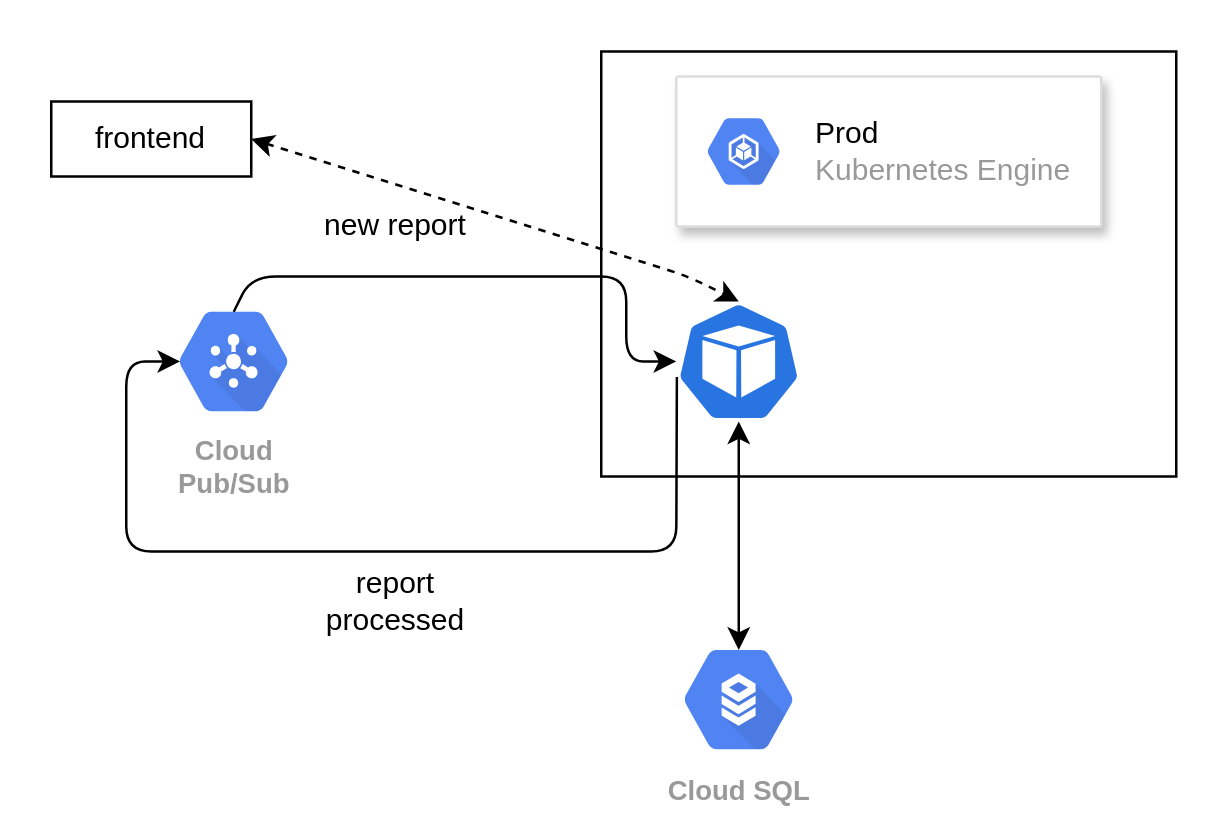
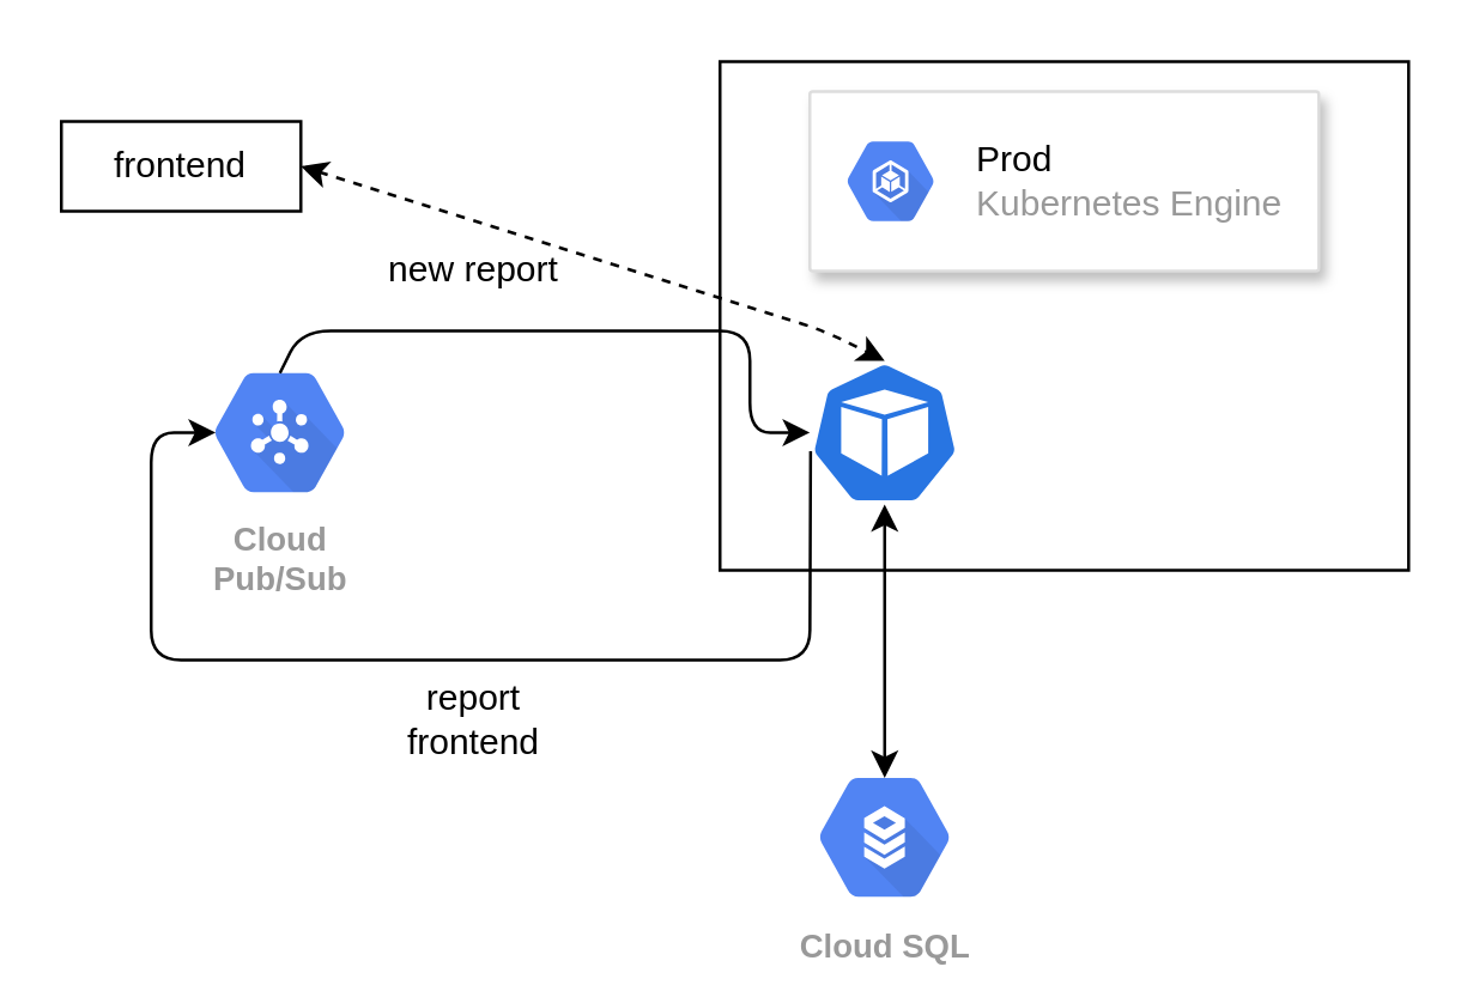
  <mxCell id="0" />
  <mxCell id="1" parent="0" />
  <mxCell id="2" value="" style="strokeColor=#dddddd;shadow=1;strokeWidth=1;rounded=1;absoluteArcSize=1;arcSize=2;" vertex="1" parent="1"><mxGeometry x="270" y="30" width="170" height="60" as="geometry" /></mxCell>
  <mxCell id="3" value="&lt;font color=&quot;#000000&quot;&gt;Prod&lt;/font&gt;&lt;br&gt;Kubernetes Engine" style="dashed=0;connectable=0;html=1;fillColor=#5184F3;strokeColor=none;shape=mxgraph.gcp2.hexIcon;prIcon=container_engine;part=1;labelPosition=right;verticalLabelPosition=middle;align=left;verticalAlign=middle;spacingLeft=5;fontColor=#999999;fontSize=12;" vertex="1" parent="2"><mxGeometry y="0.5" width="44" height="39" relative="1" as="geometry"><mxPoint x="5" y="-19.5" as="offset" /></mxGeometry></mxCell>
  <mxCell id="4" value="Cloud&#10;Pub/Sub" style="html=1;fillColor=#5184F3;strokeColor=none;verticalAlign=top;labelPosition=center;verticalLabelPosition=bottom;align=center;spacingTop=-6;fontSize=11;fontStyle=1;fontColor=#999999;shape=mxgraph.gcp2.hexIcon;prIcon=cloud_pubsub" vertex="1" parent="1"><mxGeometry x="60" y="114.75" width="66" height="58.5" as="geometry" /></mxCell>
  <mxCell id="5" value="Cloud SQL" style="html=1;fillColor=#5184F3;strokeColor=none;verticalAlign=top;labelPosition=center;verticalLabelPosition=bottom;align=center;spacingTop=-6;fontSize=11;fontStyle=1;fontColor=#999999;shape=mxgraph.gcp2.hexIcon;prIcon=cloud_sql" vertex="1" parent="1"><mxGeometry x="262" y="250" width="66" height="58.5" as="geometry" /></mxCell>
  <mxCell id="6" value="" style="rounded=0;whiteSpace=wrap;html=1;fillColor=none;" vertex="1" parent="1"><mxGeometry x="240" y="20" width="230" height="170" as="geometry" /></mxCell>
  <mxCell id="7" value="" style="group" vertex="1" connectable="0" parent="1"><mxGeometry x="270" y="120" width="170" height="48" as="geometry" /></mxCell>
  <mxCell id="8" value="" style="html=1;dashed=0;whitespace=wrap;fillColor=#2875E2;strokeColor=#ffffff;points=[[0.005,0.63,0],[0.1,0.2,0],[0.9,0.2,0],[0.5,0,0],[0.995,0.63,0],[0.72,0.99,0],[0.5,1,0],[0.28,0.99,0]];shape=mxgraph.kubernetes.icon;prIcon=pod" vertex="1" parent="7"><mxGeometry width="50" height="48" as="geometry" /></mxCell>
  <mxCell id="9" value="" style="endArrow=classic;startArrow=classic;html=1;entryX=0.5;entryY=1;entryDx=0;entryDy=0;entryPerimeter=0;exitX=0.5;exitY=0.16;exitDx=0;exitDy=0;exitPerimeter=0;" edge="1" parent="1" source="5" target="8"><mxGeometry width="50" height="50" relative="1" as="geometry"><mxPoint x="170" y="230" as="sourcePoint" /><mxPoint x="220" y="180" as="targetPoint" /></mxGeometry></mxCell>
  <mxCell id="10" value="" style="endArrow=classic;html=1;exitX=0.5;exitY=0.16;exitDx=0;exitDy=0;exitPerimeter=0;" edge="1" parent="1"><mxGeometry width="50" height="50" relative="1" as="geometry"><mxPoint x="93" y="124.11" as="sourcePoint" /><mxPoint x="270" y="144" as="targetPoint" /><Array as="points"><mxPoint x="100" y="110" /><mxPoint x="250" y="110" /><mxPoint x="250" y="144" /></Array></mxGeometry></mxCell>
  <mxCell id="11" value="new report" style="text;html=1;strokeColor=none;fillColor=none;align=center;verticalAlign=middle;whiteSpace=wrap;rounded=0;" vertex="1" parent="1"><mxGeometry x="126" y="80" width="64" height="20" as="geometry" /></mxCell>
  <mxCell id="12" value="" style="endArrow=classic;html=1;exitX=0.005;exitY=0.63;exitDx=0;exitDy=0;exitPerimeter=0;entryX=0.175;entryY=0.5;entryDx=0;entryDy=0;entryPerimeter=0;" edge="1" parent="1" source="8" target="4"><mxGeometry width="50" height="50" relative="1" as="geometry"><mxPoint x="200" y="230" as="sourcePoint" /><mxPoint x="250" y="180" as="targetPoint" /><Array as="points"><mxPoint x="270" y="220" /><mxPoint x="50" y="220" /><mxPoint x="50" y="144" /></Array></mxGeometry></mxCell>
- <mxCell id="13" value="report processed" style="text;html=1;strokeColor=none;fillColor=none;align=center;verticalAlign=middle;whiteSpace=wrap;rounded=0;" vertex="1" parent="1"><mxGeometry x="126" y="230" width="64" height="20" as="geometry" /></mxCell>
+ <mxCell id="13" value="report frontend" style="text;html=1;strokeColor=none;fillColor=none;align=center;verticalAlign=middle;whiteSpace=wrap;rounded=0;" vertex="1" parent="1"><mxGeometry x="126" y="230" width="64" height="20" as="geometry" /></mxCell>
  <mxCell id="14" value="frontend" style="rounded=0;whiteSpace=wrap;html=1;fillColor=none;" vertex="1" parent="1"><mxGeometry x="20" y="40" width="80" height="30" as="geometry" /></mxCell>
  <mxCell id="15" value="" style="endArrow=classic;startArrow=classic;html=1;exitX=1;exitY=0.5;exitDx=0;exitDy=0;entryX=0.5;entryY=0;entryDx=0;entryDy=0;entryPerimeter=0;dashed=1;" edge="1" parent="1" source="14" target="8"><mxGeometry width="50" height="50" relative="1" as="geometry"><mxPoint x="160" y="50" as="sourcePoint" /><mxPoint x="210" y="0" as="targetPoint" /><Array as="points"><mxPoint x="275" y="110" /></Array></mxGeometry></mxCell>
